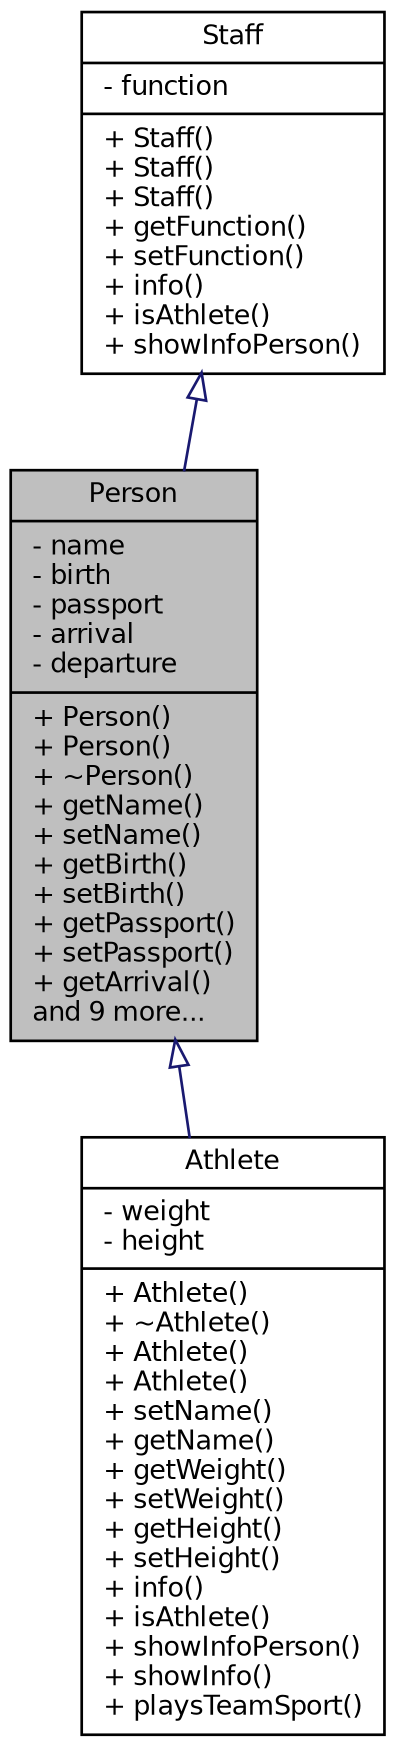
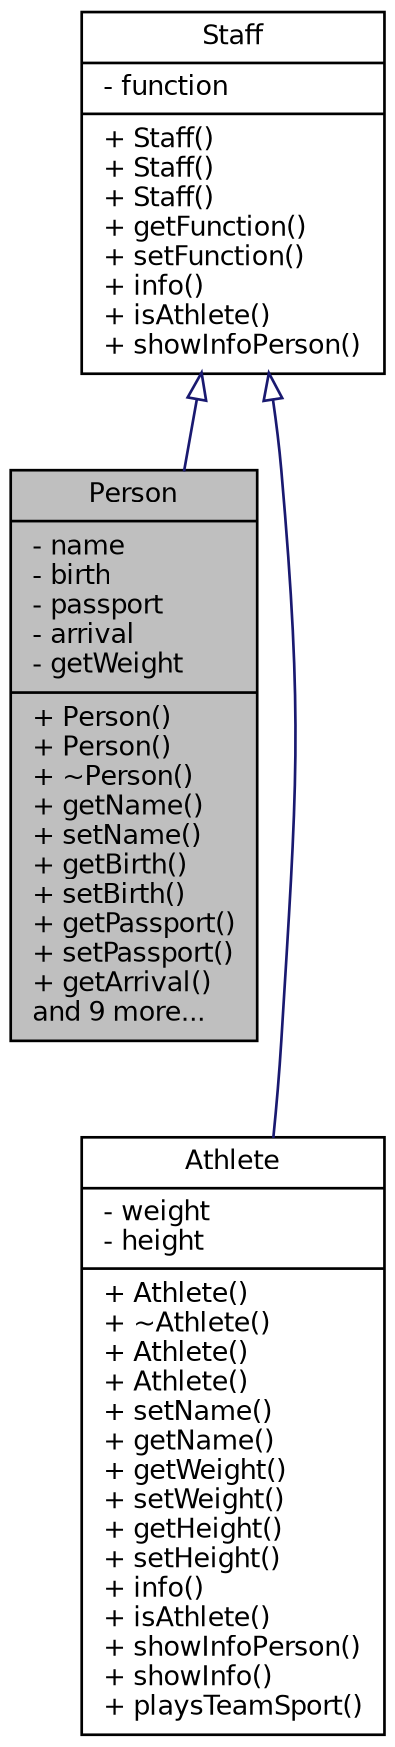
  digraph {
    node [color=black fillcolor=white fontname=Helvetica fontsize=10 shape=record style=filled]
    edge [arrowtail=onormal color=midnightblue dir=back fontname=Helvetica fontsize=10 labelfontname=Helvetica labelfontsize=10 style=solid]
-   n1 [fillcolor=grey75 fontcolor=black height=0.2 label="{Person\n|- name\l- birth\l- passport\l- arrival\l- departure\l|+ Person()\l+ Person()\l+ ~Person()\l+ getName()\l+ setName()\l+ getBirth()\l+ setBirth()\l+ getPassport()\l+ setPassport()\l+ getArrival()\land 9 more...\l}" width=0.4]
+   n1 [fillcolor=grey75 fontcolor=black height=0.2 label="{Person\n|- name\l- birth\l- passport\l- arrival\l- getWeight\l|+ Person()\l+ Person()\l+ ~Person()\l+ getName()\l+ setName()\l+ getBirth()\l+ setBirth()\l+ getPassport()\l+ setPassport()\l+ getArrival()\land 9 more...\l}" width=0.4]
    n2 [height=0.2 label="{Athlete\n|- weight\l- height\l|+ Athlete()\l+ ~Athlete()\l+ Athlete()\l+ Athlete()\l+ setName()\l+ getName()\l+ getWeight()\l+ setWeight()\l+ getHeight()\l+ setHeight()\l+ info()\l+ isAthlete()\l+ showInfoPerson()\l+ showInfo()\l+ playsTeamSport()\l}" width=0.4]
    n3 [height=0.2 label="{Staff\n|- function\l|+ Staff()\l+ Staff()\l+ Staff()\l+ getFunction()\l+ setFunction()\l+ info()\l+ isAthlete()\l+ showInfoPerson()\l}" width=0.4]
-   n1 -> n2
+   n3 -> n2
    n3 -> n1
  }
